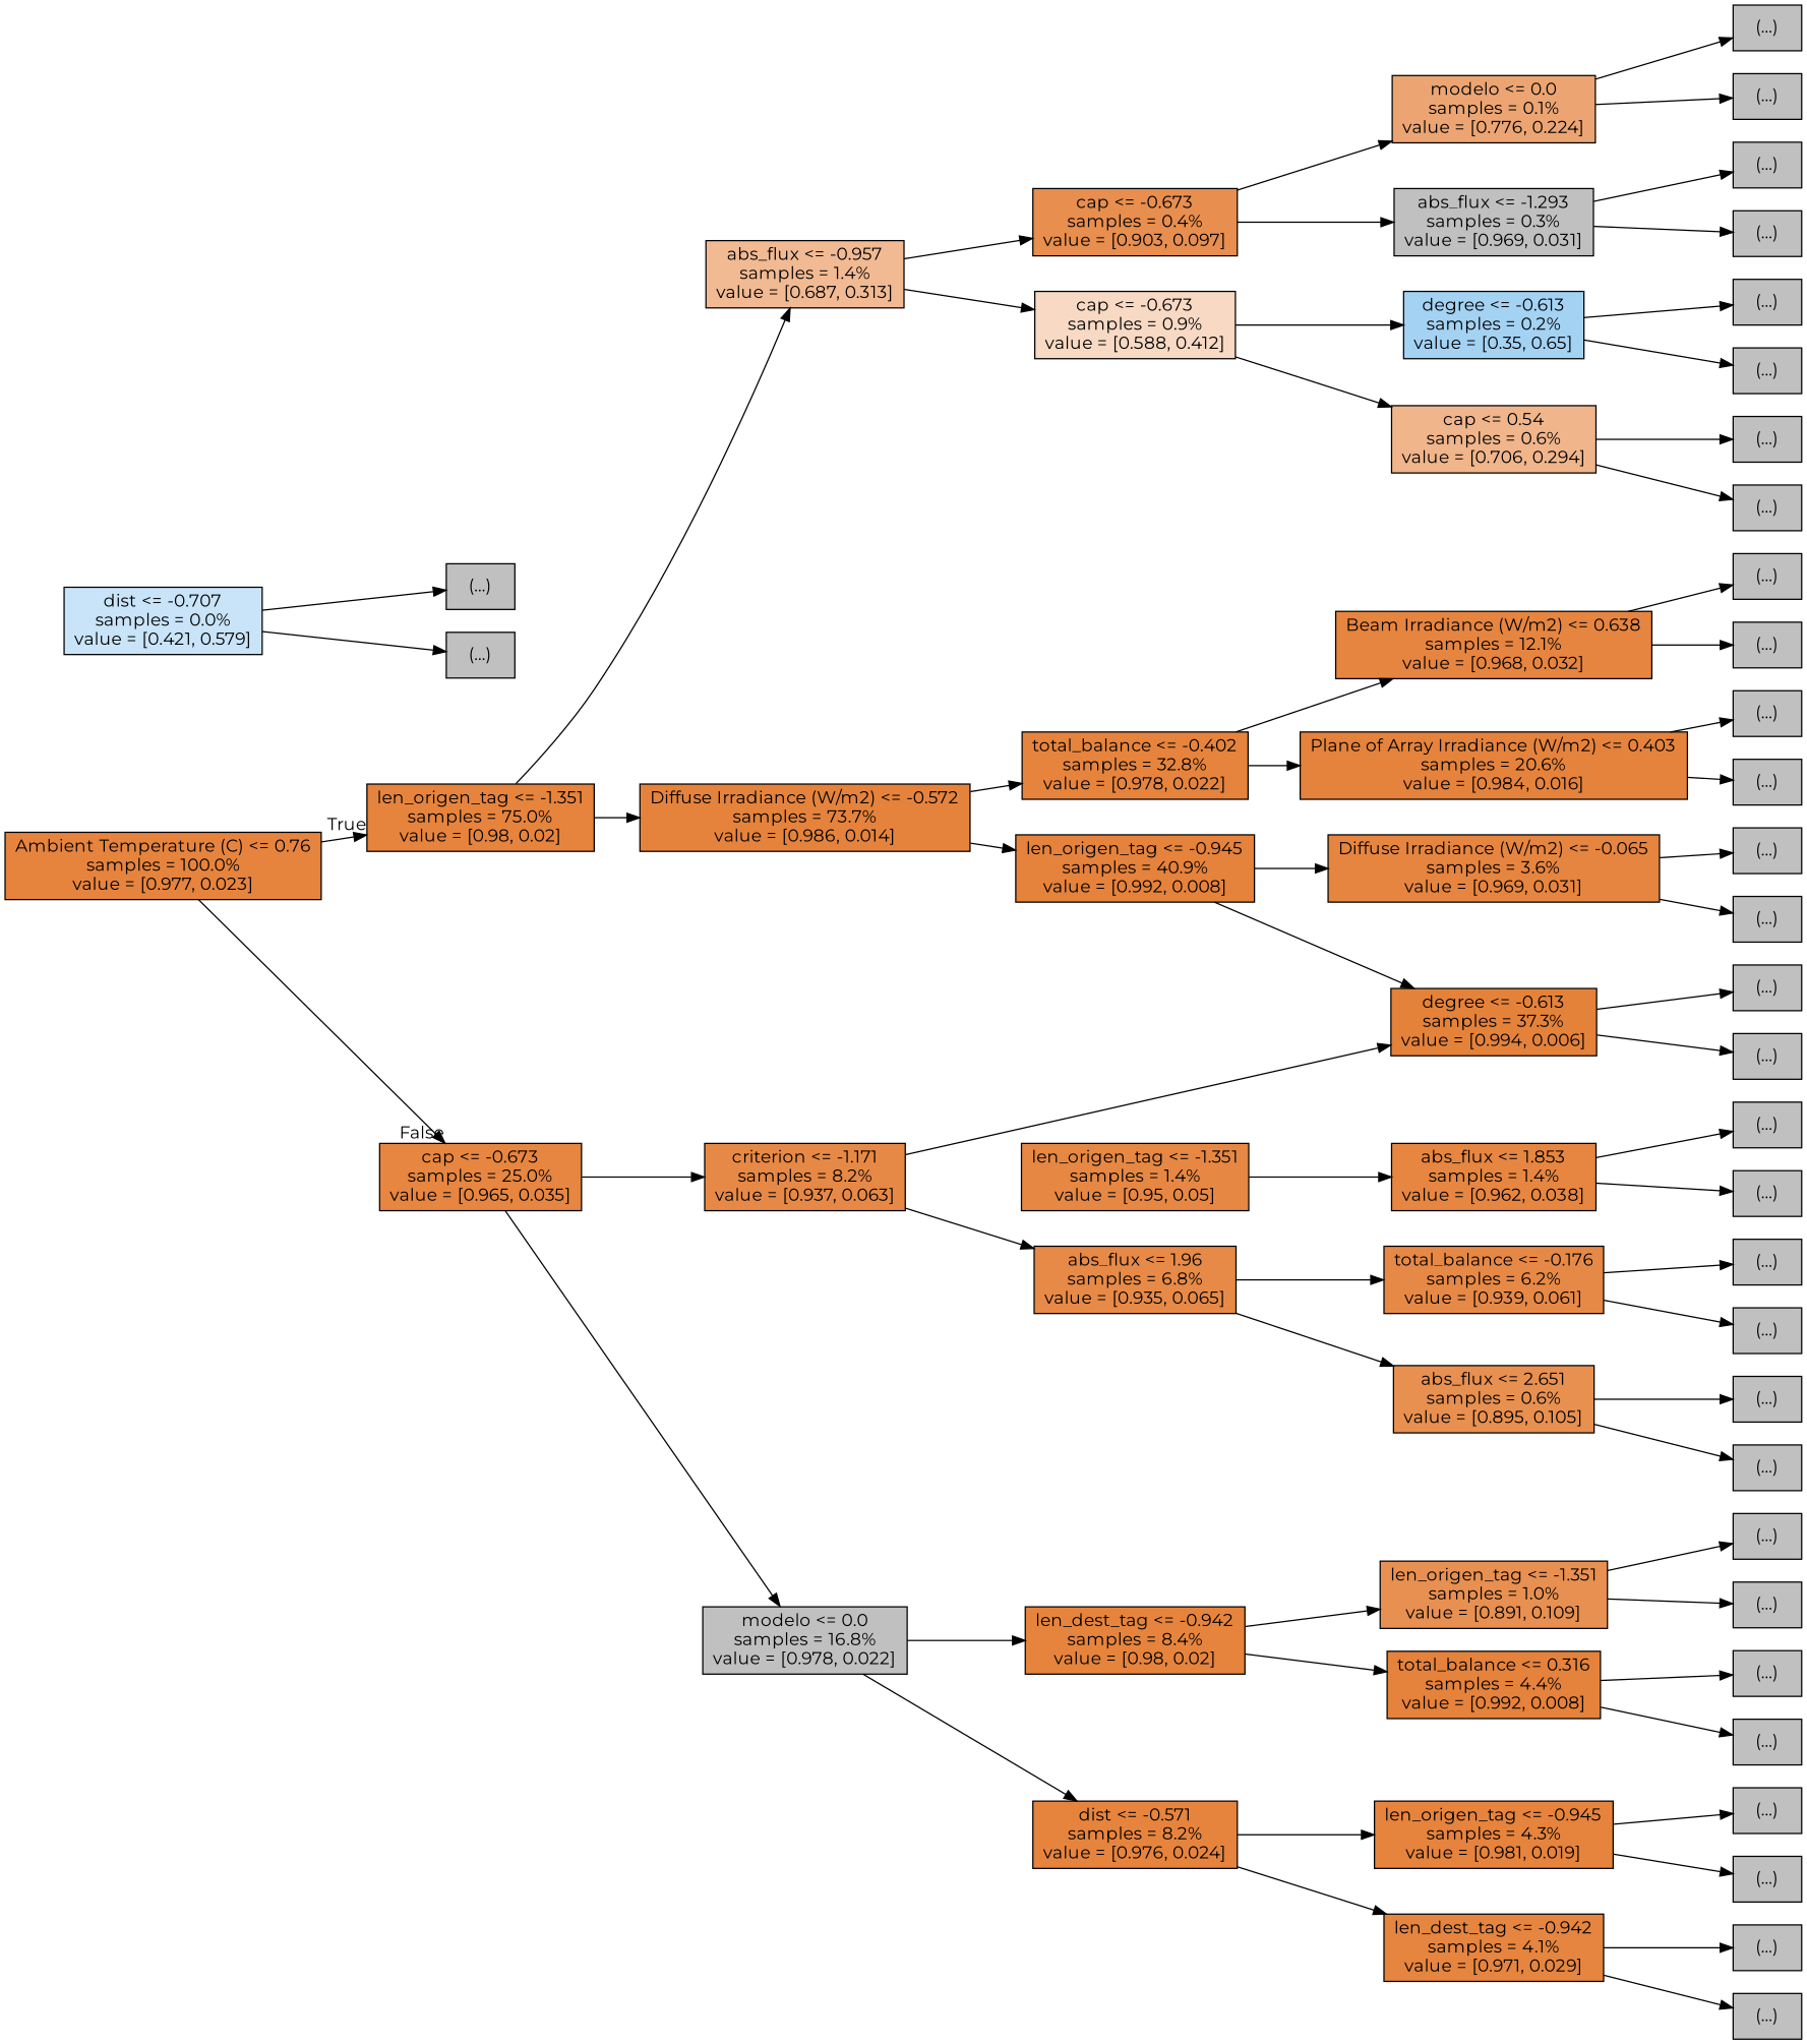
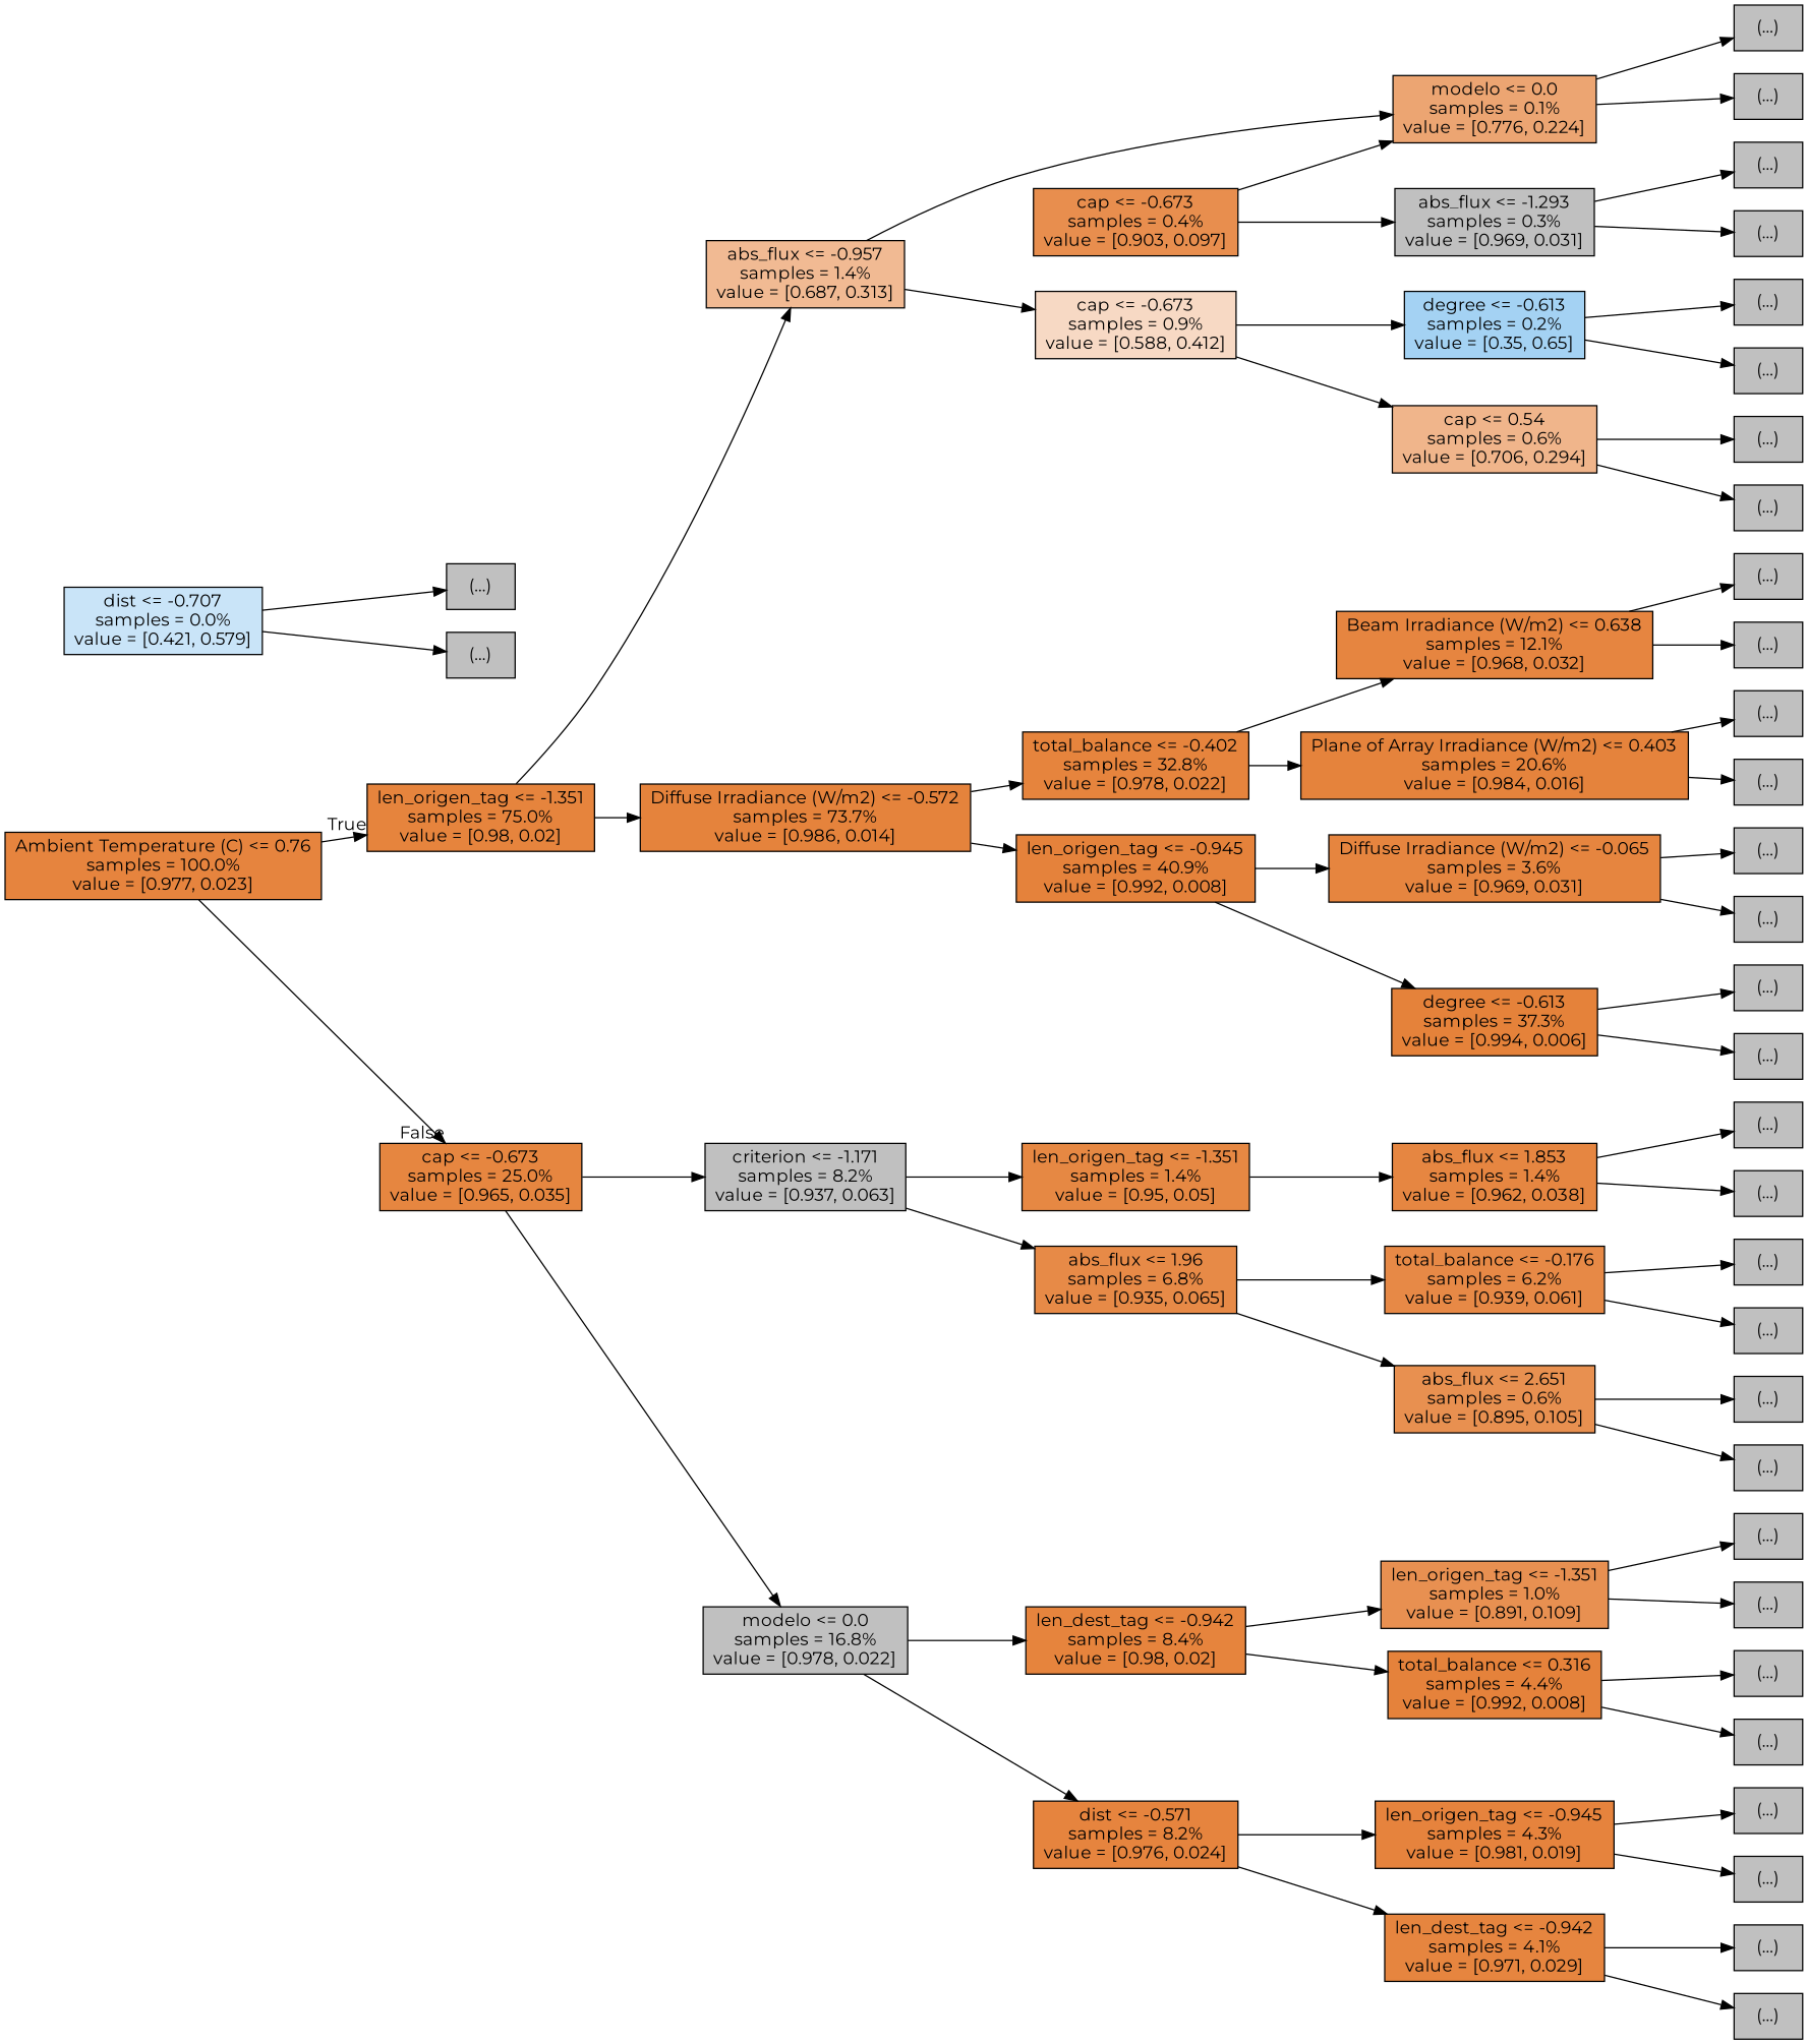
  digraph {
    fontname=Montserrat
    rankdir=LR
    node [color=black fillcolor="#C0C0C0" fontname=Montserrat shape=box style=filled]
    edge [fontname=Montserrat]
    n1 [fillcolor="#e6843e" label="Ambient Temperature (C) <= 0.76\nsamples = 100.0%\nvalue = [0.977, 0.023]"]
    n2 [fillcolor="#e6843d" label="len_origen_tag <= -1.351\nsamples = 75.0%\nvalue = [0.98, 0.02]"]
    n3 [fillcolor="#e68640" label="cap <= -0.673\nsamples = 25.0%\nvalue = [0.965, 0.035]"]
    n4 [fillcolor="#f1ba93" label="abs_flux <= -0.957\nsamples = 1.4%\nvalue = [0.687, 0.313]"]
    n5 [fillcolor="#e5833c" label="Diffuse Irradiance (W/m2) <= -0.572\nsamples = 73.7%\nvalue = [0.986, 0.014]"]
-   n6 [fillcolor="#e78946" label="criterion <= -1.171\nsamples = 8.2%\nvalue = [0.937, 0.063]"]
+   n6 [label="criterion <= -1.171\nsamples = 8.2%\nvalue = [0.937, 0.063]"]
    n7 [label="modelo <= 0.0\nsamples = 16.8%\nvalue = [0.978, 0.022]"]
    n8 [fillcolor="#e88e4e" label="cap <= -0.673\nsamples = 0.4%\nvalue = [0.903, 0.097]"]
    n9 [fillcolor="#f7d9c4" label="cap <= -0.673\nsamples = 0.9%\nvalue = [0.588, 0.412]"]
    n10 [fillcolor="#e6843d" label="total_balance <= -0.402\nsamples = 32.8%\nvalue = [0.978, 0.022]"]
    n11 [fillcolor="#e5823b" label="len_origen_tag <= -0.945\nsamples = 40.9%\nvalue = [0.992, 0.008]"]
    n12 [fillcolor="#eca572" label="modelo <= 0.0\nsamples = 0.1%\nvalue = [0.776, 0.224]"]
    n13 [label="abs_flux <= -1.293\nsamples = 0.3%\nvalue = [0.969, 0.031]"]
    n14 [fillcolor="#a4d2f3" label="degree <= -0.613\nsamples = 0.2%\nvalue = [0.35, 0.65]"]
    n15 [fillcolor="#f0b58b" label="cap <= 0.54\nsamples = 0.6%\nvalue = [0.706, 0.294]"]
    n16 [label="(...)"]
    n17 [label="(...)"]
    n18 [label="(...)"]
    n19 [label="(...)"]
    n20 [label="(...)"]
    n21 [label="(...)"]
    n22 [label="(...)"]
    n23 [label="(...)"]
    n24 [fillcolor="#e68540" label="Beam Irradiance (W/m2) <= 0.638\nsamples = 12.1%\nvalue = [0.968, 0.032]"]
    n25 [fillcolor="#e5833c" label="Plane of Array Irradiance (W/m2) <= 0.403\nsamples = 20.6%\nvalue = [0.984, 0.016]"]
    n26 [fillcolor="#e6853f" label="Diffuse Irradiance (W/m2) <= -0.065\nsamples = 3.6%\nvalue = [0.969, 0.031]"]
    n27 [fillcolor="#e5823a" label="degree <= -0.613\nsamples = 37.3%\nvalue = [0.994, 0.006]"]
    n28 [label="(...)"]
    n29 [label="(...)"]
    n30 [label="(...)"]
    n31 [label="(...)"]
    n32 [label="(...)"]
    n33 [label="(...)"]
    n34 [label="(...)"]
    n35 [label="(...)"]
    n36 [fillcolor="#e68843" label="len_origen_tag <= -1.351\nsamples = 1.4%\nvalue = [0.95, 0.05]"]
    n37 [fillcolor="#e78a47" label="abs_flux <= 1.96\nsamples = 6.8%\nvalue = [0.935, 0.065]"]
    n38 [fillcolor="#e6843d" label="len_dest_tag <= -0.942\nsamples = 8.4%\nvalue = [0.98, 0.02]"]
    n39 [fillcolor="#e6843e" label="dist <= -0.571\nsamples = 8.2%\nvalue = [0.976, 0.024]"]
    n40 [fillcolor="#e68641" label="abs_flux <= 1.853\nsamples = 1.4%\nvalue = [0.962, 0.038]"]
    n41 [fillcolor="#e78946" label="total_balance <= -0.176\nsamples = 6.2%\nvalue = [0.939, 0.061]"]
    n42 [fillcolor="#e89050" label="abs_flux <= 2.651\nsamples = 0.6%\nvalue = [0.895, 0.105]"]
    n43 [fillcolor="#c9e4f8" label="dist <= -0.707\nsamples = 0.0%\nvalue = [0.421, 0.579]"]
    n44 [label="(...)"]
    n45 [label="(...)"]
    n46 [label="(...)"]
    n47 [label="(...)"]
    n48 [label="(...)"]
    n49 [label="(...)"]
    n50 [label="(...)"]
    n51 [label="(...)"]
    n52 [fillcolor="#e89051" label="len_origen_tag <= -1.351\nsamples = 1.0%\nvalue = [0.891, 0.109]"]
    n53 [fillcolor="#e5823b" label="total_balance <= 0.316\nsamples = 4.4%\nvalue = [0.992, 0.008]"]
    n54 [fillcolor="#e6833d" label="len_origen_tag <= -0.945\nsamples = 4.3%\nvalue = [0.981, 0.019]"]
    n55 [fillcolor="#e6853f" label="len_dest_tag <= -0.942\nsamples = 4.1%\nvalue = [0.971, 0.029]"]
    n56 [label="(...)"]
    n57 [label="(...)"]
    n58 [label="(...)"]
    n59 [label="(...)"]
    n60 [label="(...)"]
    n61 [label="(...)"]
    n62 [label="(...)"]
    n63 [label="(...)"]
    n1 -> n2 [headlabel=True labelangle=45 labeldistance=2.5]
    n1 -> n3 [headlabel=False labelangle=-45 labeldistance=2.5]
    n2 -> n4
    n2 -> n5
    n3 -> n6
    n3 -> n7
-   n4 -> n8
+   n4 -> n12
    n4 -> n9
    n5 -> n10
    n5 -> n11
-   n6 -> n27
+   n6 -> n36
    n6 -> n37
    n7 -> n38
    n7 -> n39
    n8 -> n12
    n8 -> n13
    n9 -> n14
    n9 -> n15
    n10 -> n24
    n10 -> n25
    n11 -> n26
    n11 -> n27
    n12 -> n16
    n12 -> n17
    n13 -> n18
    n13 -> n19
    n14 -> n20
    n14 -> n21
    n15 -> n22
    n15 -> n23
    n24 -> n28
    n24 -> n29
    n25 -> n30
    n25 -> n31
    n26 -> n32
    n26 -> n33
    n27 -> n34
    n27 -> n35
    n36 -> n40
    n37 -> n41
    n37 -> n42
    n38 -> n52
    n38 -> n53
    n39 -> n54
    n39 -> n55
    n40 -> n46
    n40 -> n47
    n41 -> n48
    n41 -> n49
    n42 -> n50
    n42 -> n51
    n43 -> n44
    n43 -> n45
    n52 -> n56
    n52 -> n57
    n53 -> n58
    n53 -> n59
    n54 -> n60
    n54 -> n61
    n55 -> n62
    n55 -> n63
  }
